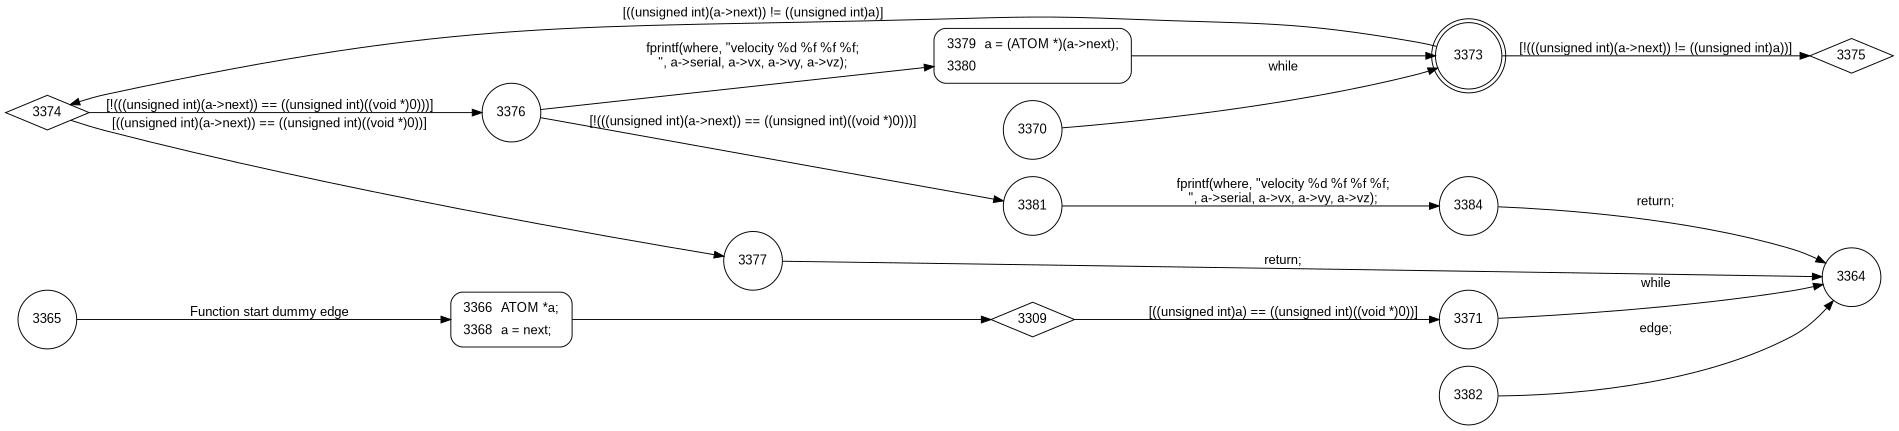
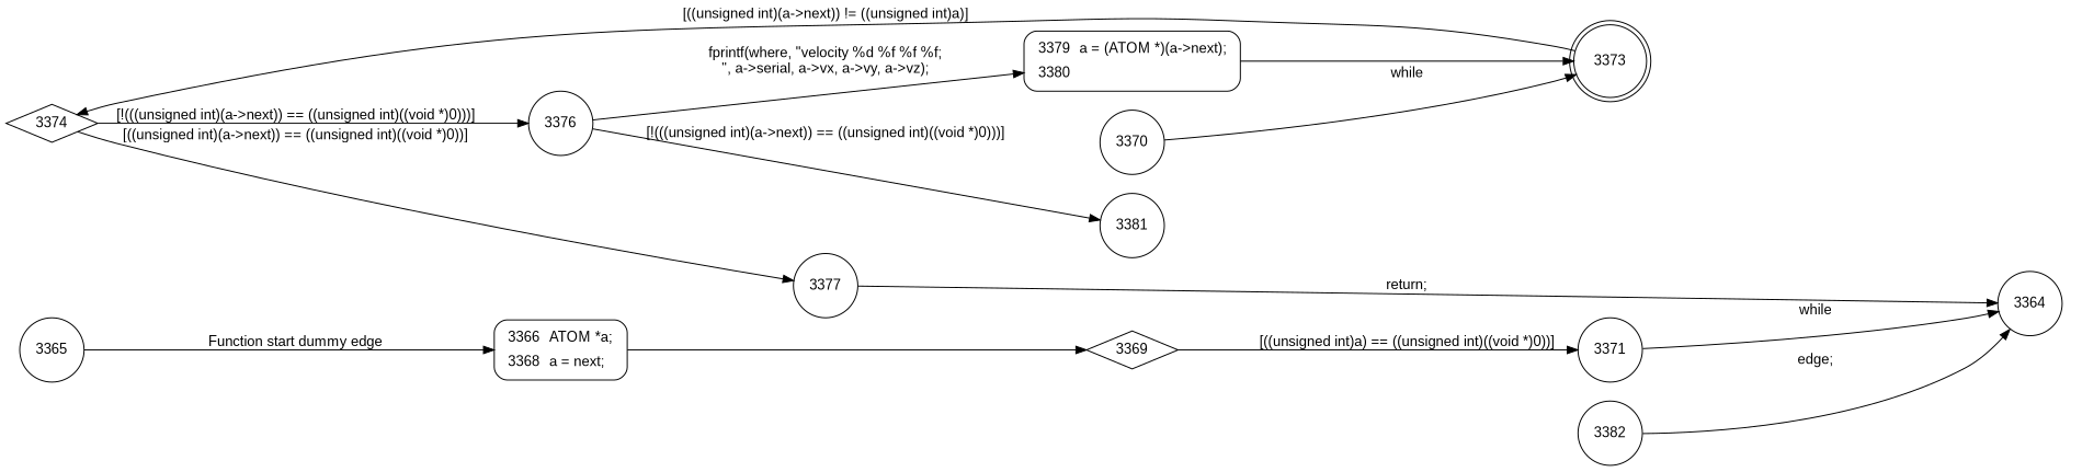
  digraph {
    fontname="Liberation Sans"
    rankdir=LR
    node [fontname="Liberation Sans" shape=circle]
    edge [fontname="Liberation Sans"]
    n1 [fillcolor=white label=<<table border="0" cellborder="0" cellpadding="3" bgcolor="white"><tr><td align="right">3366</td><td align="left">ATOM *a;</td></tr><tr><td align="right">3368</td><td align="left">a = next;</td></tr></table>> penwidth=1 shape=Mrecord style="filled,bold"]
    3365
-   3369 [shape=diamond label=3309]
+   3369 [shape=diamond]
    3371
    3373 [shape=doublecircle]
    3370
    3364
-   3375 [shape=diamond]
    3374 [shape=diamond]
    3376
    3377
    3381
-   3384
    3382
    n15 [fillcolor=white label=<<table border="0" cellborder="0" cellpadding="3" bgcolor="white"><tr><td align="right">3379</td><td align="left">a = (ATOM *)(a-&gt;next);</td></tr><tr><td align="right">3380</td><td align="left"></td></tr></table>> penwidth=1 shape=Mrecord style="filled,bold"]
    n1 -> 3369
    3365 -> n1 [label="Function start dummy edge"]
    3369 -> 3371 [label="[((unsigned int)a) == ((unsigned int)((void *)0))]"]
    3371 -> 3364 [label=while]
-   3373 -> 3375 [label="[!(((unsigned int)(a->next)) != ((unsigned int)a))]"]
    3373 -> 3374 [label="[((unsigned int)(a->next)) != ((unsigned int)a)]"]
    3370 -> 3373 [label=while]
    3374 -> 3376 [label="[!(((unsigned int)(a->next)) == ((unsigned int)((void *)0)))]"]
    3374 -> 3377 [label="[((unsigned int)(a->next)) == ((unsigned int)((void *)0))]"]
    3376 -> 3381 [label="[!(((unsigned int)(a->next)) == ((unsigned int)((void *)0)))]"]
    3376 -> n15 [label="fprintf(where, \"velocity %d %f %f %f;\n\", a->serial, a->vx, a->vy, a->vz);"]
    3377 -> 3364 [label="return;"]
-   3381 -> 3384 [label="fprintf(where, \"velocity %d %f %f %f;\n\", a->serial, a->vx, a->vy, a->vz);"]
-   3384 -> 3364 [label="return;"]
    3382 -> 3364 [label="edge;"]
    n15 -> 3373
  }
